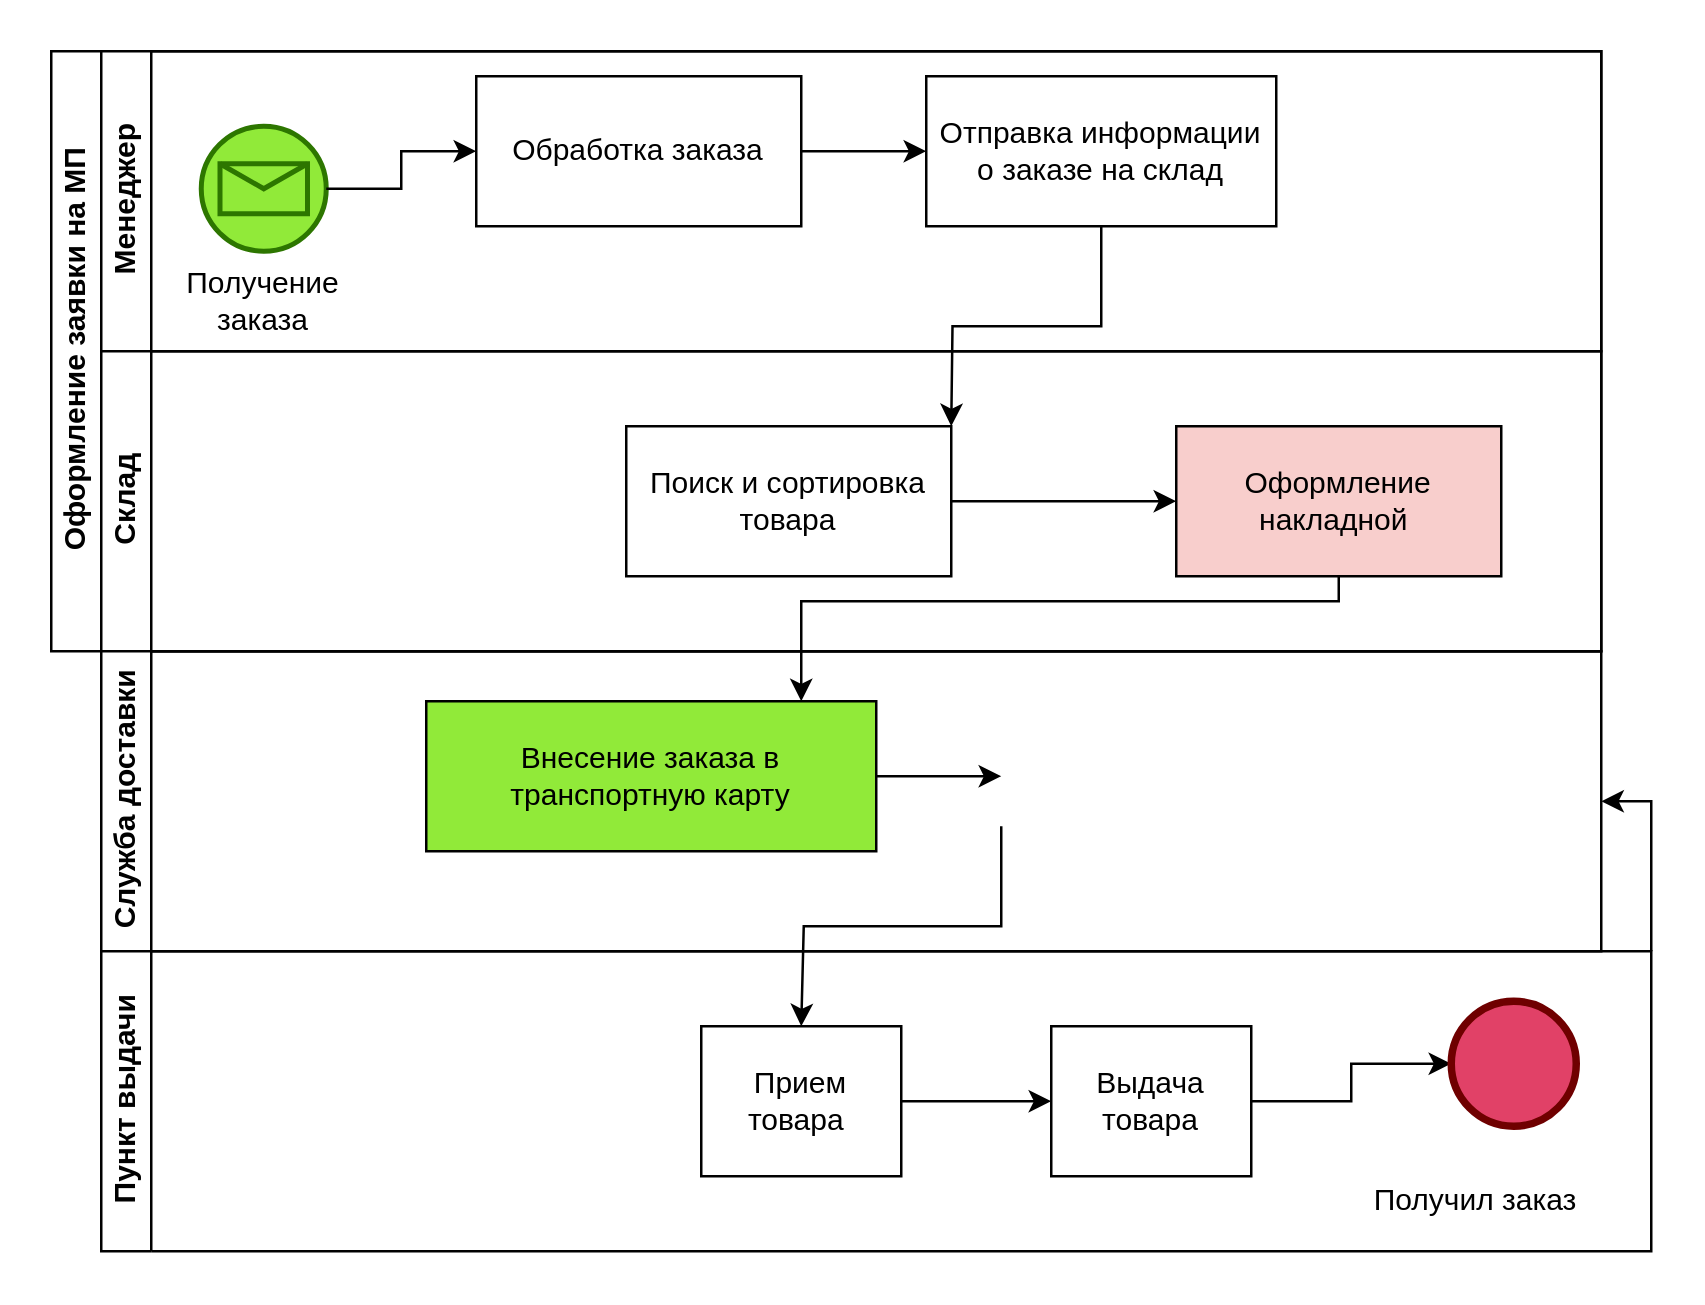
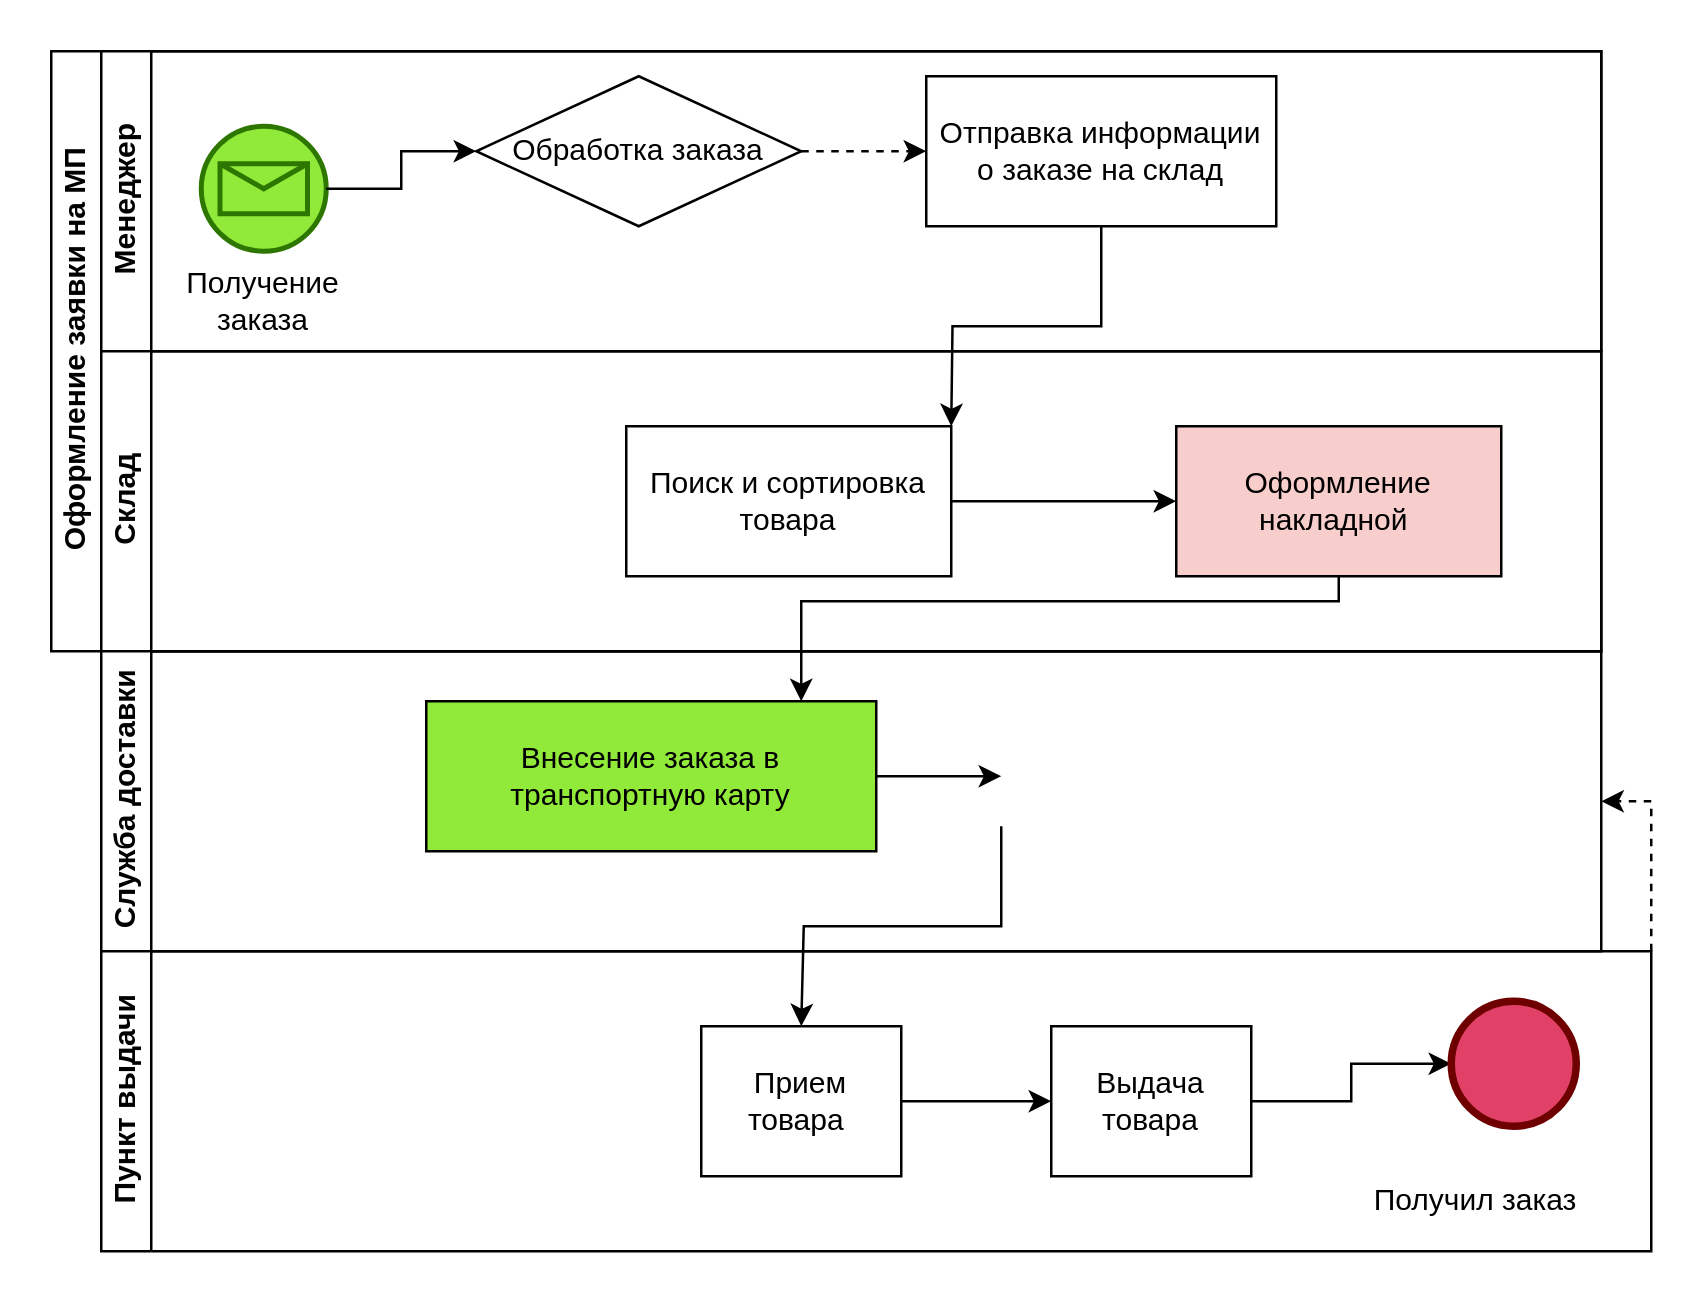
  <mxCell id="0" />
  <mxCell id="1" parent="0" />
  <mxCell id="2" value="Оформление заявки на МП" style="swimlane;html=1;childLayout=stackLayout;resizeParent=1;resizeParentMax=0;horizontal=0;startSize=20;horizontalStack=0;" parent="1" vertex="1"><mxGeometry x="20" y="20" width="620" height="240" as="geometry" /></mxCell>
  <mxCell id="3" value="Менеджер" style="swimlane;html=1;startSize=20;horizontal=0;" parent="2" vertex="1"><mxGeometry x="20" width="600" height="120" as="geometry" /></mxCell>
- <mxCell id="4" value="" style="edgeStyle=orthogonalEdgeStyle;rounded=0;orthogonalLoop=1;jettySize=auto;html=1;" parent="3" source="5" target="10" edge="1"><mxGeometry relative="1" as="geometry" /></mxCell>
- <mxCell id="5" value="Обработка заказа" style="rounded=0;whiteSpace=wrap;html=1;fontFamily=Helvetica;fontSize=12;fontColor=#000000;align=center;" parent="3" vertex="1"><mxGeometry x="150" y="10" width="130" height="60" as="geometry" /></mxCell>
+ <mxCell id="4" value="" style="edgeStyle=orthogonalEdgeStyle;rounded=0;orthogonalLoop=1;jettySize=auto;html=1;dashed=1;" parent="3" source="5" target="10" edge="1"><mxGeometry relative="1" as="geometry" /></mxCell>
+ <mxCell id="5" value="Обработка заказа" style="rhombus;whiteSpace=wrap;html=1;fontFamily=Helvetica;fontSize=12;fontColor=#000000;align=center;" parent="3" vertex="1"><mxGeometry x="150" y="10" width="130" height="60" as="geometry" /></mxCell>
  <mxCell id="6" value="" style="points=[[0.145,0.145,0],[0.5,0,0],[0.855,0.145,0],[1,0.5,0],[0.855,0.855,0],[0.5,1,0],[0.145,0.855,0],[0,0.5,0]];shape=mxgraph.bpmn.event;html=1;verticalLabelPosition=bottom;labelBackgroundColor=#ffffff;verticalAlign=top;align=center;perimeter=ellipsePerimeter;outlineConnect=0;aspect=fixed;outline=standard;symbol=message;fillColor=#91ea39;fontColor=#ffffff;strokeColor=#2D7600;strokeWidth=2;" parent="3" vertex="1"><mxGeometry x="40" y="30" width="50" height="50" as="geometry" /></mxCell>
  <mxCell id="7" value="" style="edgeStyle=orthogonalEdgeStyle;rounded=0;orthogonalLoop=1;jettySize=auto;html=1;" parent="3" source="6" target="5" edge="1"><mxGeometry relative="1" as="geometry"><mxPoint x="300" y="-70" as="sourcePoint" /></mxGeometry></mxCell>
  <mxCell id="8" value="Получение заказа" style="text;html=1;strokeColor=none;fillColor=none;align=center;verticalAlign=middle;whiteSpace=wrap;rounded=0;" parent="3" vertex="1"><mxGeometry x="35" y="85" width="60" height="30" as="geometry" /></mxCell>
  <mxCell id="9" style="edgeStyle=orthogonalEdgeStyle;rounded=0;orthogonalLoop=1;jettySize=auto;html=1;" parent="3" source="10" edge="1"><mxGeometry relative="1" as="geometry"><mxPoint x="340" y="150" as="targetPoint" /></mxGeometry></mxCell>
  <mxCell id="10" value="Отправка информации о заказе на склад" style="rounded=0;whiteSpace=wrap;html=1;fontFamily=Helvetica;fontSize=12;fontColor=#000000;align=center;" parent="3" vertex="1"><mxGeometry x="330" y="10" width="140" height="60" as="geometry" /></mxCell>
  <mxCell id="11" value="Склад" style="swimlane;html=1;startSize=20;horizontal=0;" parent="2" vertex="1"><mxGeometry x="20" y="120" width="600" height="120" as="geometry" /></mxCell>
  <mxCell id="12" value="" style="edgeStyle=orthogonalEdgeStyle;rounded=0;orthogonalLoop=1;jettySize=auto;html=1;endArrow=classic;endFill=1;" parent="11" source="13" edge="1"><mxGeometry relative="1" as="geometry"><mxPoint x="430" y="60" as="targetPoint" /></mxGeometry></mxCell>
  <mxCell id="13" value="Поиск и сортировка товара" style="rounded=0;whiteSpace=wrap;html=1;fontFamily=Helvetica;fontSize=12;fontColor=#000000;align=center;" parent="11" vertex="1"><mxGeometry x="210" y="30" width="130" height="60" as="geometry" /></mxCell>
  <mxCell id="14" value="Оформление накладной&amp;nbsp;" style="rounded=0;whiteSpace=wrap;html=1;fontFamily=Helvetica;fontSize=12;fontColor=#000000;align=center;fillColor=#f8cecc;" parent="11" vertex="1"><mxGeometry x="430" y="30" width="130" height="60" as="geometry" /></mxCell>
  <mxCell id="15" value="Служба доставки" style="swimlane;html=1;startSize=20;horizontal=0;" parent="1" vertex="1"><mxGeometry x="40" y="260" width="600" height="120" as="geometry" /></mxCell>
  <mxCell id="16" value="" style="edgeStyle=orthogonalEdgeStyle;rounded=0;orthogonalLoop=1;jettySize=auto;html=1;endArrow=classic;endFill=1;" parent="15" source="17" edge="1"><mxGeometry relative="1" as="geometry"><mxPoint x="360" y="50" as="targetPoint" /></mxGeometry></mxCell>
  <mxCell id="17" value="Внесение заказа в транспортную карту" style="rounded=0;whiteSpace=wrap;html=1;fontFamily=Helvetica;fontSize=12;fontColor=#000000;align=center;fillColor=#91ea39;" parent="15" vertex="1"><mxGeometry x="130" y="20" width="180" height="60" as="geometry" /></mxCell>
  <mxCell id="18" style="edgeStyle=orthogonalEdgeStyle;rounded=0;orthogonalLoop=1;jettySize=auto;html=1;entryX=0.5;entryY=0;entryDx=0;entryDy=0;" parent="15" target="22" edge="1"><mxGeometry relative="1" as="geometry"><mxPoint x="360" y="70" as="sourcePoint" /><mxPoint x="280" y="160" as="targetPoint" /><Array as="points"><mxPoint x="360" y="110" /><mxPoint x="281" y="110" /></Array></mxGeometry></mxCell>
- <mxCell id="19" style="edgeStyle=orthogonalEdgeStyle;rounded=0;orthogonalLoop=1;jettySize=auto;html=1;exitX=1;exitY=0;exitDx=0;exitDy=0;entryX=1;entryY=0.5;entryDx=0;entryDy=0;" parent="1" source="20" target="15" edge="1"><mxGeometry relative="1" as="geometry" /></mxCell>
+ <mxCell id="19" style="edgeStyle=orthogonalEdgeStyle;rounded=0;orthogonalLoop=1;jettySize=auto;html=1;exitX=1;exitY=0;exitDx=0;exitDy=0;entryX=1;entryY=0.5;entryDx=0;entryDy=0;dashed=1;" parent="1" source="20" target="15" edge="1"><mxGeometry relative="1" as="geometry" /></mxCell>
  <mxCell id="20" value="Пункт выдачи" style="swimlane;html=1;startSize=20;horizontal=0;" parent="1" vertex="1"><mxGeometry x="40" y="380" width="620" height="120" as="geometry" /></mxCell>
  <mxCell id="21" value="" style="edgeStyle=orthogonalEdgeStyle;rounded=0;orthogonalLoop=1;jettySize=auto;html=1;endArrow=classic;endFill=1;entryX=0;entryY=0.5;entryDx=0;entryDy=0;" parent="20" source="22" target="24" edge="1"><mxGeometry relative="1" as="geometry"><mxPoint x="360" y="50" as="targetPoint" /></mxGeometry></mxCell>
  <mxCell id="22" value="Прием товара&amp;nbsp;" style="rounded=0;whiteSpace=wrap;html=1;fontFamily=Helvetica;fontSize=12;fontColor=#000000;align=center;" parent="20" vertex="1"><mxGeometry x="240" y="30" width="80" height="60" as="geometry" /></mxCell>
  <mxCell id="23" value="" style="edgeStyle=orthogonalEdgeStyle;rounded=0;orthogonalLoop=1;jettySize=auto;html=1;" parent="20" source="24" target="25" edge="1"><mxGeometry relative="1" as="geometry" /></mxCell>
  <mxCell id="24" value="Выдача товара" style="rounded=0;whiteSpace=wrap;html=1;fontFamily=Helvetica;fontSize=12;fontColor=#000000;align=center;" parent="20" vertex="1"><mxGeometry x="380" y="30" width="80" height="60" as="geometry" /></mxCell>
  <mxCell id="25" value="" style="ellipse;whiteSpace=wrap;html=1;fontColor=#ffffff;rounded=0;fillColor=#e14167;strokeColor=#6F0000;strokeWidth=3;" parent="20" vertex="1"><mxGeometry x="540" y="20" width="50" height="50" as="geometry" /></mxCell>
  <mxCell id="26" value="Получил заказ" style="text;html=1;strokeColor=none;fillColor=none;align=center;verticalAlign=middle;whiteSpace=wrap;rounded=0;" parent="20" vertex="1"><mxGeometry x="480" y="80" width="140" height="40" as="geometry" /></mxCell>
  <mxCell id="27" style="edgeStyle=orthogonalEdgeStyle;rounded=0;orthogonalLoop=1;jettySize=auto;html=1;" parent="1" source="14" target="17" edge="1"><mxGeometry relative="1" as="geometry"><Array as="points"><mxPoint x="535" y="240" /><mxPoint x="320" y="240" /></Array></mxGeometry></mxCell>
